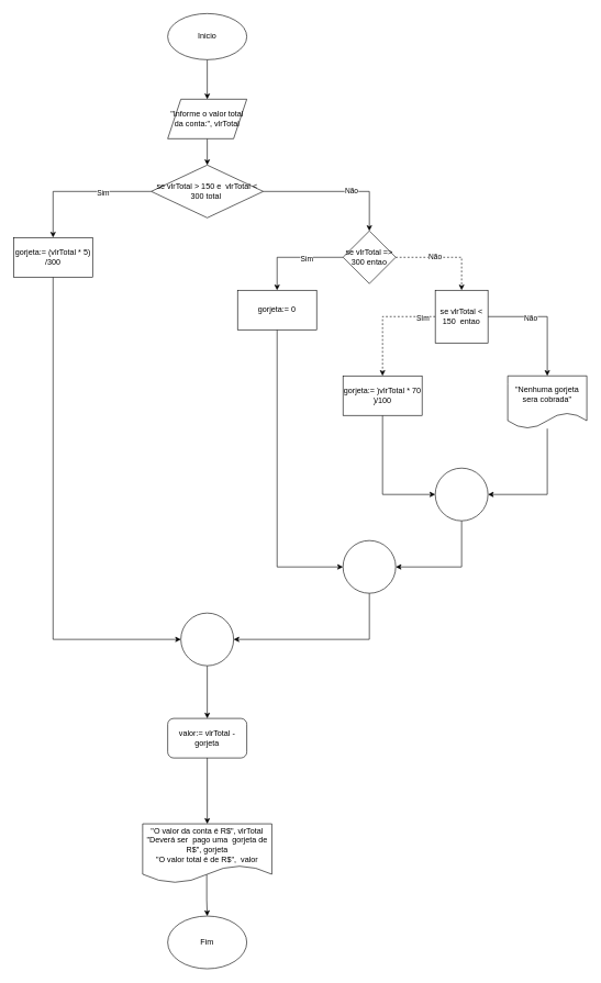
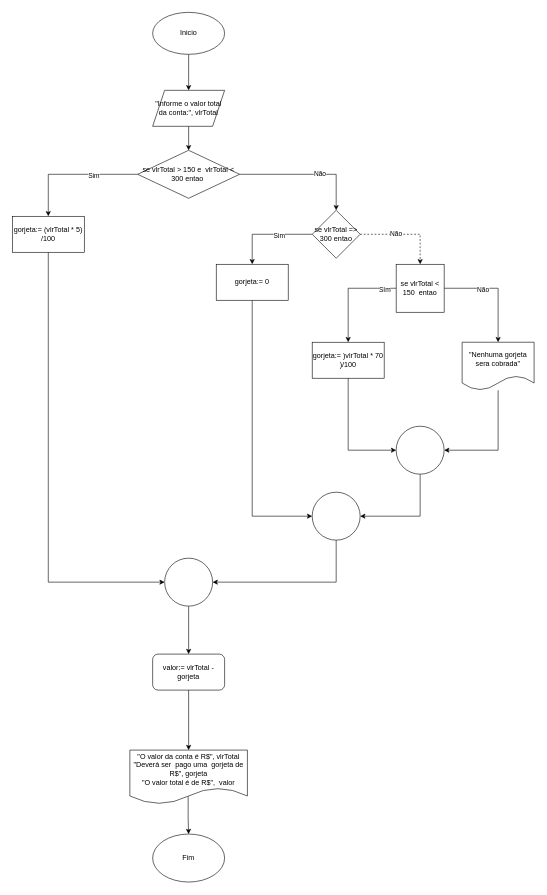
  <mxCell id="0" />
  <mxCell id="1" parent="0" />
  <mxCell id="2" value="" style="edgeStyle=orthogonalEdgeStyle;rounded=0;orthogonalLoop=1;jettySize=auto;html=1;" edge="1" parent="1" source="3" target="5"><mxGeometry relative="1" as="geometry" /></mxCell>
  <mxCell id="3" value="Inicio" style="ellipse;whiteSpace=wrap;html=1;" vertex="1" parent="1"><mxGeometry x="254" y="20" width="120" height="70" as="geometry" /></mxCell>
  <mxCell id="4" style="edgeStyle=orthogonalEdgeStyle;rounded=0;orthogonalLoop=1;jettySize=auto;html=1;entryX=0.5;entryY=0;entryDx=0;entryDy=0;" edge="1" parent="1" source="5" target="10"><mxGeometry relative="1" as="geometry"><mxPoint x="314" y="240" as="targetPoint" /></mxGeometry></mxCell>
  <mxCell id="5" value="&quot;Informe o valor total da conta:&quot;, vlrTotal" style="shape=parallelogram;perimeter=parallelogramPerimeter;whiteSpace=wrap;html=1;fixedSize=1;" vertex="1" parent="1"><mxGeometry x="254" y="150" width="120" height="60" as="geometry" /></mxCell>
  <mxCell id="6" style="edgeStyle=orthogonalEdgeStyle;rounded=0;orthogonalLoop=1;jettySize=auto;html=1;" edge="1" parent="1" source="10" target="12"><mxGeometry relative="1" as="geometry"><mxPoint x="70" y="290" as="targetPoint" /></mxGeometry></mxCell>
  <mxCell id="7" value="Sim" style="edgeLabel;html=1;align=center;verticalAlign=middle;resizable=0;points=[];" vertex="1" connectable="0" parent="6"><mxGeometry x="-0.321" y="2" relative="1" as="geometry"><mxPoint as="offset" /></mxGeometry></mxCell>
  <mxCell id="8" style="edgeStyle=orthogonalEdgeStyle;rounded=0;orthogonalLoop=1;jettySize=auto;html=1;entryX=0.5;entryY=0;entryDx=0;entryDy=0;" edge="1" parent="1" source="10" target="17"><mxGeometry relative="1" as="geometry"><mxPoint x="560" y="340" as="targetPoint" /></mxGeometry></mxCell>
  <mxCell id="9" value="Não" style="edgeLabel;html=1;align=center;verticalAlign=middle;resizable=0;points=[];" vertex="1" connectable="0" parent="8"><mxGeometry x="0.207" y="2" relative="1" as="geometry"><mxPoint as="offset" /></mxGeometry></mxCell>
- <mxCell id="10" value="se vlrTotal &amp;gt; 150 e&amp;nbsp; vlrTotal &amp;lt; 300 total&amp;nbsp;" style="rhombus;whiteSpace=wrap;html=1;" vertex="1" parent="1"><mxGeometry x="229" y="250" width="170" height="80" as="geometry" /></mxCell>
+ <mxCell id="10" value="se vlrTotal &amp;gt; 150 e&amp;nbsp; vlrTotal &amp;lt; 300 entao&amp;nbsp;" style="rhombus;whiteSpace=wrap;html=1;" vertex="1" parent="1"><mxGeometry x="229" y="250" width="170" height="80" as="geometry" /></mxCell>
  <mxCell id="11" style="edgeStyle=orthogonalEdgeStyle;rounded=0;orthogonalLoop=1;jettySize=auto;html=1;entryX=0;entryY=0.5;entryDx=0;entryDy=0;" edge="1" parent="1" source="12" target="34"><mxGeometry relative="1" as="geometry"><Array as="points"><mxPoint x="80" y="970" /></Array></mxGeometry></mxCell>
- <mxCell id="12" value="gorjeta:= (vlrTotal * 5) /300" style="rounded=0;whiteSpace=wrap;html=1;" vertex="1" parent="1"><mxGeometry x="20" y="360" width="120" height="60" as="geometry" /></mxCell>
+ <mxCell id="12" value="gorjeta:= (vlrTotal * 5) /100" style="rounded=0;whiteSpace=wrap;html=1;" vertex="1" parent="1"><mxGeometry x="20" y="360" width="120" height="60" as="geometry" /></mxCell>
  <mxCell id="13" style="edgeStyle=orthogonalEdgeStyle;rounded=0;orthogonalLoop=1;jettySize=auto;html=1;" edge="1" parent="1" source="17" target="19"><mxGeometry relative="1" as="geometry"><mxPoint x="420" y="390" as="targetPoint" /></mxGeometry></mxCell>
  <mxCell id="14" value="Sim" style="edgeLabel;html=1;align=center;verticalAlign=middle;resizable=0;points=[];" vertex="1" connectable="0" parent="13"><mxGeometry x="-0.26" y="2" relative="1" as="geometry"><mxPoint as="offset" /></mxGeometry></mxCell>
  <mxCell id="15" style="edgeStyle=orthogonalEdgeStyle;rounded=0;orthogonalLoop=1;jettySize=auto;html=1;dashed=1;" edge="1" parent="1" source="17" target="24"><mxGeometry relative="1" as="geometry"><mxPoint x="700" y="390" as="targetPoint" /></mxGeometry></mxCell>
  <mxCell id="16" value="Não" style="edgeLabel;html=1;align=center;verticalAlign=middle;resizable=0;points=[];" vertex="1" connectable="0" parent="15"><mxGeometry x="-0.22" y="1" relative="1" as="geometry"><mxPoint as="offset" /></mxGeometry></mxCell>
  <mxCell id="17" value="se vlrTotal =&amp;gt; 300 entao" style="rhombus;whiteSpace=wrap;html=1;" vertex="1" parent="1"><mxGeometry x="520" y="350" width="80" height="80" as="geometry" /></mxCell>
  <mxCell id="18" style="edgeStyle=orthogonalEdgeStyle;rounded=0;orthogonalLoop=1;jettySize=auto;html=1;entryX=0;entryY=0.5;entryDx=0;entryDy=0;" edge="1" parent="1" source="19" target="32"><mxGeometry relative="1" as="geometry"><Array as="points"><mxPoint x="420" y="860" /></Array></mxGeometry></mxCell>
  <mxCell id="19" value="gorjeta:= 0" style="rounded=0;whiteSpace=wrap;html=1;" vertex="1" parent="1"><mxGeometry x="360" y="440" width="120" height="60" as="geometry" /></mxCell>
- <mxCell id="20" style="edgeStyle=orthogonalEdgeStyle;rounded=0;orthogonalLoop=1;jettySize=auto;html=1;dashed=1;" edge="1" parent="1" source="24" target="26"><mxGeometry relative="1" as="geometry"><mxPoint x="570" y="480" as="targetPoint" /></mxGeometry></mxCell>
+ <mxCell id="20" style="edgeStyle=orthogonalEdgeStyle;rounded=0;orthogonalLoop=1;jettySize=auto;html=1;" edge="1" parent="1" source="24" target="26"><mxGeometry relative="1" as="geometry"><mxPoint x="570" y="480" as="targetPoint" /></mxGeometry></mxCell>
  <mxCell id="21" value="SIm" style="edgeLabel;html=1;align=center;verticalAlign=middle;resizable=0;points=[];" vertex="1" connectable="0" parent="20"><mxGeometry x="-0.765" y="1" relative="1" as="geometry"><mxPoint as="offset" /></mxGeometry></mxCell>
  <mxCell id="22" style="edgeStyle=orthogonalEdgeStyle;rounded=0;orthogonalLoop=1;jettySize=auto;html=1;entryX=0.5;entryY=0;entryDx=0;entryDy=0;" edge="1" parent="1" source="24" target="28"><mxGeometry relative="1" as="geometry"><mxPoint x="830" y="480" as="targetPoint" /><Array as="points"><mxPoint x="830" y="480" /></Array></mxGeometry></mxCell>
  <mxCell id="23" value="Não" style="edgeLabel;html=1;align=center;verticalAlign=middle;resizable=0;points=[];" vertex="1" connectable="0" parent="22"><mxGeometry x="-0.289" y="-2" relative="1" as="geometry"><mxPoint as="offset" /></mxGeometry></mxCell>
  <mxCell id="24" value="se vlrTotal &amp;lt; 150&amp;nbsp; entao" style="whiteSpace=wrap;html=1;rounded=0;" vertex="1" parent="1"><mxGeometry x="660" y="440" width="80" height="80" as="geometry" /></mxCell>
  <mxCell id="25" style="edgeStyle=orthogonalEdgeStyle;rounded=0;orthogonalLoop=1;jettySize=auto;html=1;entryX=0;entryY=0.5;entryDx=0;entryDy=0;" edge="1" parent="1" source="26" target="30"><mxGeometry relative="1" as="geometry"><Array as="points"><mxPoint x="580" y="750" /></Array></mxGeometry></mxCell>
  <mxCell id="26" value="gorjeta:= )vlrTotal * 70 )/100" style="rounded=0;whiteSpace=wrap;html=1;" vertex="1" parent="1"><mxGeometry x="520" y="570" width="120" height="60" as="geometry" /></mxCell>
  <mxCell id="27" style="edgeStyle=orthogonalEdgeStyle;rounded=0;orthogonalLoop=1;jettySize=auto;html=1;entryX=1;entryY=0.5;entryDx=0;entryDy=0;" edge="1" parent="1" source="28" target="30"><mxGeometry relative="1" as="geometry"><Array as="points"><mxPoint x="830" y="750" /></Array></mxGeometry></mxCell>
  <mxCell id="28" value="&quot;Nenhuma gorjeta sera cobrada&quot;" style="shape=document;whiteSpace=wrap;html=1;boundedLbl=1;" vertex="1" parent="1"><mxGeometry x="770" y="570" width="120" height="80" as="geometry" /></mxCell>
  <mxCell id="29" style="edgeStyle=orthogonalEdgeStyle;rounded=0;orthogonalLoop=1;jettySize=auto;html=1;entryX=1;entryY=0.5;entryDx=0;entryDy=0;" edge="1" parent="1" source="30" target="32"><mxGeometry relative="1" as="geometry"><Array as="points"><mxPoint x="700" y="860" /></Array></mxGeometry></mxCell>
  <mxCell id="30" value="" style="ellipse;whiteSpace=wrap;html=1;aspect=fixed;" vertex="1" parent="1"><mxGeometry x="660" y="710" width="80" height="80" as="geometry" /></mxCell>
  <mxCell id="31" style="edgeStyle=orthogonalEdgeStyle;rounded=0;orthogonalLoop=1;jettySize=auto;html=1;entryX=1;entryY=0.5;entryDx=0;entryDy=0;" edge="1" parent="1" source="32" target="34"><mxGeometry relative="1" as="geometry"><Array as="points"><mxPoint x="560" y="970" /></Array></mxGeometry></mxCell>
  <mxCell id="32" value="" style="ellipse;whiteSpace=wrap;html=1;aspect=fixed;" vertex="1" parent="1"><mxGeometry x="520" y="820" width="80" height="80" as="geometry" /></mxCell>
  <mxCell id="33" style="edgeStyle=orthogonalEdgeStyle;rounded=0;orthogonalLoop=1;jettySize=auto;html=1;entryX=0.5;entryY=0;entryDx=0;entryDy=0;" edge="1" parent="1" source="34" target="38"><mxGeometry relative="1" as="geometry" /></mxCell>
  <mxCell id="34" value="" style="ellipse;whiteSpace=wrap;html=1;aspect=fixed;" vertex="1" parent="1"><mxGeometry x="274" y="930" width="80" height="80" as="geometry" /></mxCell>
  <mxCell id="35" style="edgeStyle=orthogonalEdgeStyle;rounded=0;orthogonalLoop=1;jettySize=auto;html=1;entryX=0.5;entryY=0;entryDx=0;entryDy=0;exitX=0.496;exitY=0.854;exitDx=0;exitDy=0;exitPerimeter=0;" edge="1" parent="1" source="36" target="39"><mxGeometry relative="1" as="geometry"><mxPoint x="314" y="1360" as="targetPoint" /></mxGeometry></mxCell>
  <mxCell id="36" value="&quot;O valor da conta é R$&quot;, vlrTotal&lt;br&gt;&quot;Deverá ser&amp;nbsp; pago uma&amp;nbsp; gorjeta de R$&quot;, gorjeta&lt;br&gt;&quot;O valor total é de R$&quot;,&amp;nbsp; valor" style="shape=document;whiteSpace=wrap;html=1;boundedLbl=1;" vertex="1" parent="1"><mxGeometry x="216" y="1250" width="196" height="90" as="geometry" /></mxCell>
  <mxCell id="37" style="edgeStyle=orthogonalEdgeStyle;rounded=0;orthogonalLoop=1;jettySize=auto;html=1;" edge="1" parent="1" source="38" target="36"><mxGeometry relative="1" as="geometry" /></mxCell>
  <mxCell id="38" value="valor:= vlrTotal - gorjeta" style="whiteSpace=wrap;html=1;rounded=1;" vertex="1" parent="1"><mxGeometry x="254" y="1090" width="120" height="60" as="geometry" /></mxCell>
  <mxCell id="39" value="Fim" style="ellipse;whiteSpace=wrap;html=1;" vertex="1" parent="1"><mxGeometry x="254" y="1390" width="120" height="80" as="geometry" /></mxCell>
